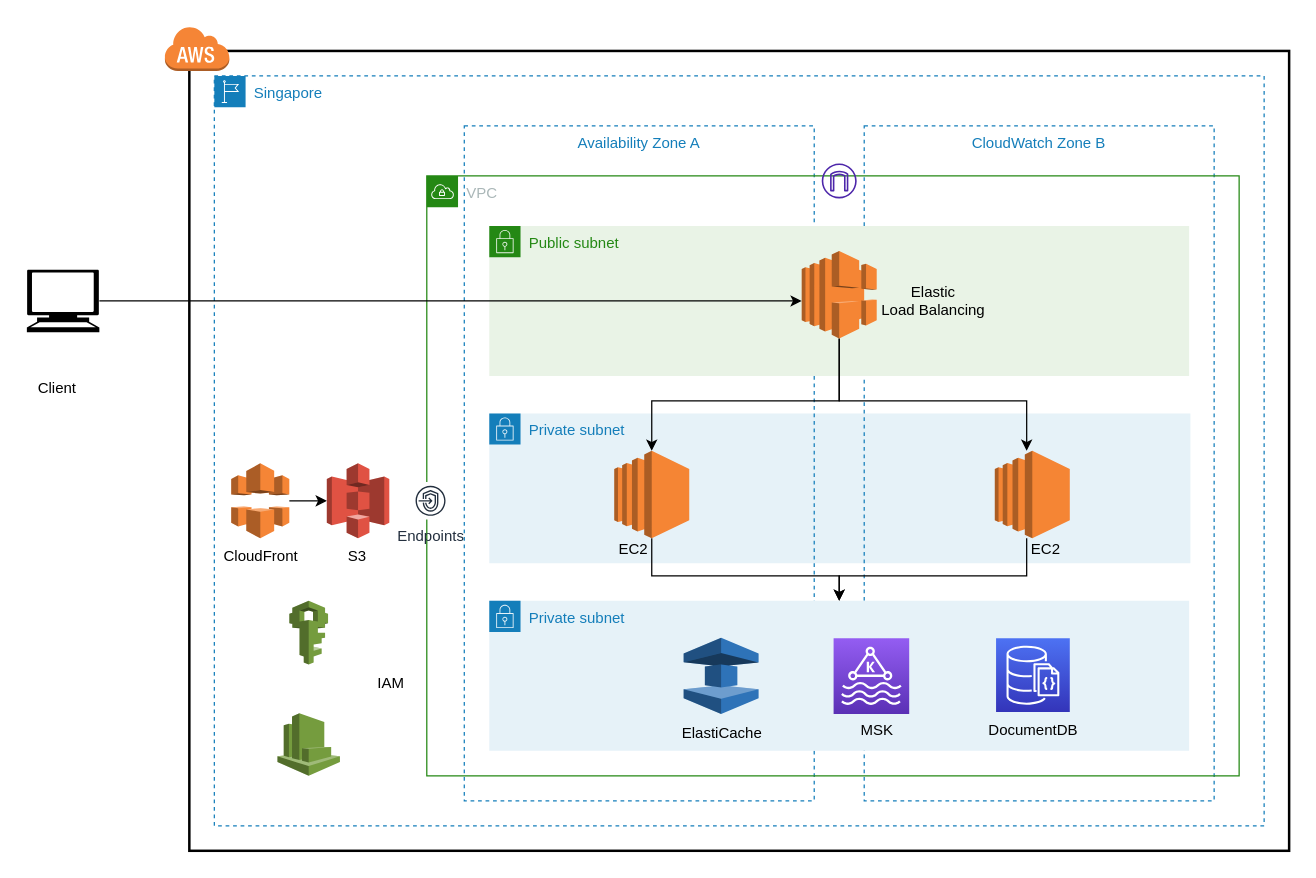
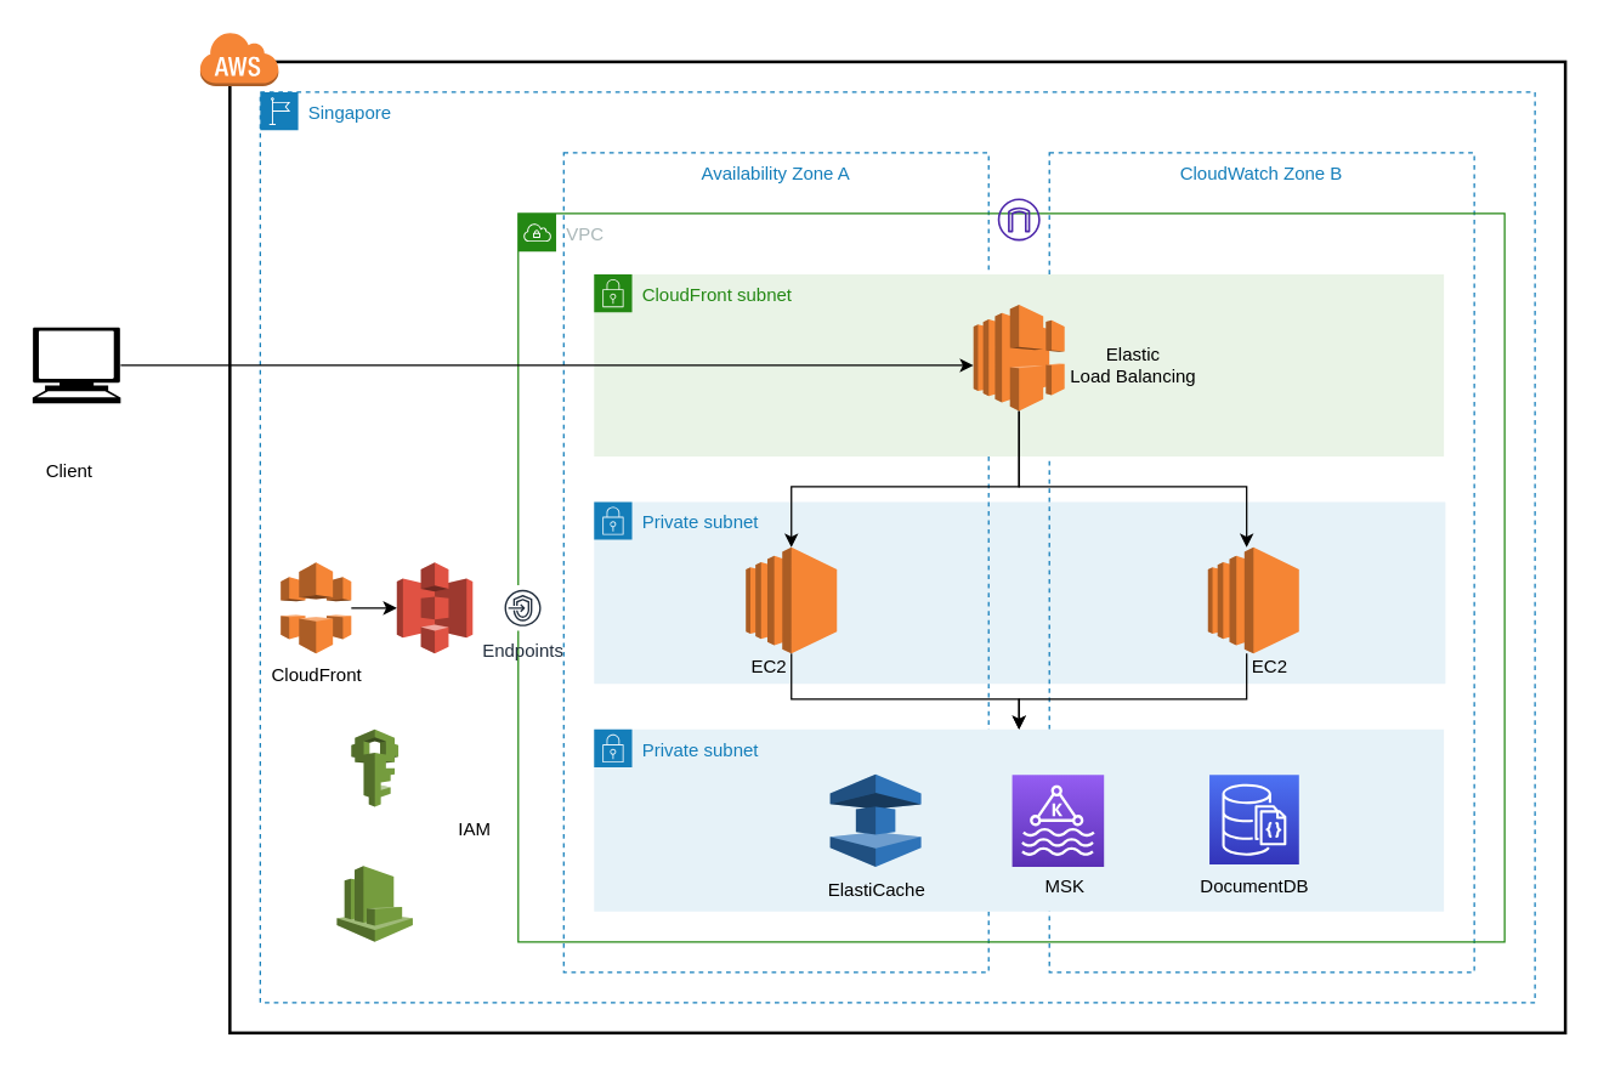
  <mxCell id="0" />
  <mxCell id="1" parent="0" />
  <mxCell id="2" value="Private subnet" style="points=[[0,0],[0.25,0],[0.5,0],[0.75,0],[1,0],[1,0.25],[1,0.5],[1,0.75],[1,1],[0.75,1],[0.5,1],[0.25,1],[0,1],[0,0.75],[0,0.5],[0,0.25]];outlineConnect=0;gradientColor=none;html=1;whiteSpace=wrap;fontSize=12;fontStyle=0;container=1;pointerEvents=0;collapsible=0;recursiveResize=0;shape=mxgraph.aws4.group;grIcon=mxgraph.aws4.group_security_group;grStroke=0;strokeColor=#147EBA;fillColor=#E6F2F8;verticalAlign=top;align=left;spacingLeft=30;fontColor=#147EBA;dashed=0;" vertex="1" parent="1"><mxGeometry x="391" y="330" width="561" height="120" as="geometry" /></mxCell>
  <mxCell id="3" value="Singapore" style="points=[[0,0],[0.25,0],[0.5,0],[0.75,0],[1,0],[1,0.25],[1,0.5],[1,0.75],[1,1],[0.75,1],[0.5,1],[0.25,1],[0,1],[0,0.75],[0,0.5],[0,0.25]];outlineConnect=0;gradientColor=none;html=1;whiteSpace=wrap;fontSize=12;fontStyle=0;container=1;pointerEvents=0;collapsible=0;recursiveResize=0;shape=mxgraph.aws4.group;grIcon=mxgraph.aws4.group_region;strokeColor=#147EBA;fillColor=none;verticalAlign=top;align=left;spacingLeft=30;fontColor=#147EBA;dashed=1;" vertex="1" parent="1"><mxGeometry x="171" y="60" width="840" height="600" as="geometry" /></mxCell>
  <mxCell id="4" value="" style="rounded=0;arcSize=10;dashed=0;fillColor=none;gradientColor=none;strokeWidth=2;" vertex="1" parent="3"><mxGeometry x="-20" y="-20" width="880" height="640" as="geometry" /></mxCell>
  <mxCell id="5" value="CloudWatch Zone B" style="fillColor=none;strokeColor=#147EBA;dashed=1;verticalAlign=top;fontStyle=0;fontColor=#147EBA;whiteSpace=wrap;html=1;" vertex="1" parent="3"><mxGeometry x="520" y="40" width="280" height="540" as="geometry" /></mxCell>
  <mxCell id="6" value="Availability Zone A" style="fillColor=none;strokeColor=#147EBA;dashed=1;verticalAlign=top;fontStyle=0;fontColor=#147EBA;whiteSpace=wrap;html=1;" vertex="1" parent="3"><mxGeometry x="200" y="40" width="280" height="540" as="geometry" /></mxCell>
  <mxCell id="7" value="Private subnet" style="points=[[0,0],[0.25,0],[0.5,0],[0.75,0],[1,0],[1,0.25],[1,0.5],[1,0.75],[1,1],[0.75,1],[0.5,1],[0.25,1],[0,1],[0,0.75],[0,0.5],[0,0.25]];outlineConnect=0;gradientColor=none;html=1;whiteSpace=wrap;fontSize=12;fontStyle=0;container=1;pointerEvents=0;collapsible=0;recursiveResize=0;shape=mxgraph.aws4.group;grIcon=mxgraph.aws4.group_security_group;grStroke=0;strokeColor=#147EBA;fillColor=#E6F2F8;verticalAlign=top;align=left;spacingLeft=30;fontColor=#147EBA;dashed=0;" vertex="1" parent="3"><mxGeometry x="220" y="420" width="560" height="120" as="geometry" /></mxCell>
  <mxCell id="8" value="VPC" style="points=[[0,0],[0.25,0],[0.5,0],[0.75,0],[1,0],[1,0.25],[1,0.5],[1,0.75],[1,1],[0.75,1],[0.5,1],[0.25,1],[0,1],[0,0.75],[0,0.5],[0,0.25]];outlineConnect=0;gradientColor=none;html=1;whiteSpace=wrap;fontSize=12;fontStyle=0;container=1;pointerEvents=0;collapsible=0;recursiveResize=0;shape=mxgraph.aws4.group;grIcon=mxgraph.aws4.group_vpc;strokeColor=#248814;fillColor=none;verticalAlign=top;align=left;spacingLeft=30;fontColor=#AAB7B8;dashed=0;" vertex="1" parent="3"><mxGeometry x="170" y="80" width="650" height="480" as="geometry" /></mxCell>
  <mxCell id="9" value="" style="outlineConnect=0;dashed=0;verticalLabelPosition=bottom;verticalAlign=top;align=center;html=1;shape=mxgraph.aws3.ec2;fillColor=#F58534;gradientColor=none;" vertex="1" parent="8"><mxGeometry x="454.5" y="220" width="60" height="70" as="geometry" /></mxCell>
  <mxCell id="10" value="" style="sketch=0;points=[[0,0,0],[0.25,0,0],[0.5,0,0],[0.75,0,0],[1,0,0],[0,1,0],[0.25,1,0],[0.5,1,0],[0.75,1,0],[1,1,0],[0,0.25,0],[0,0.5,0],[0,0.75,0],[1,0.25,0],[1,0.5,0],[1,0.75,0]];outlineConnect=0;fontColor=#232F3E;gradientColor=#945DF2;gradientDirection=north;fillColor=#5A30B5;strokeColor=#ffffff;dashed=0;verticalLabelPosition=bottom;verticalAlign=top;align=center;html=1;fontSize=12;fontStyle=0;aspect=fixed;shape=mxgraph.aws4.resourceIcon;resIcon=mxgraph.aws4.managed_streaming_for_kafka;" vertex="1" parent="8"><mxGeometry x="325.5" y="370" width="60.5" height="60.5" as="geometry" /></mxCell>
  <mxCell id="11" value="" style="outlineConnect=0;dashed=0;verticalLabelPosition=bottom;verticalAlign=top;align=center;html=1;shape=mxgraph.aws3.elasticache;fillColor=#2E73B8;gradientColor=none;" vertex="1" parent="8"><mxGeometry x="205.5" y="369.5" width="60" height="61" as="geometry" /></mxCell>
  <mxCell id="12" value="" style="sketch=0;points=[[0,0,0],[0.25,0,0],[0.5,0,0],[0.75,0,0],[1,0,0],[0,1,0],[0.25,1,0],[0.5,1,0],[0.75,1,0],[1,1,0],[0,0.25,0],[0,0.5,0],[0,0.75,0],[1,0.25,0],[1,0.5,0],[1,0.75,0]];outlineConnect=0;fontColor=#232F3E;gradientColor=#4D72F3;gradientDirection=north;fillColor=#3334B9;strokeColor=#ffffff;dashed=0;verticalLabelPosition=bottom;verticalAlign=top;align=center;html=1;fontSize=12;fontStyle=0;aspect=fixed;shape=mxgraph.aws4.resourceIcon;resIcon=mxgraph.aws4.documentdb_with_mongodb_compatibility;" vertex="1" parent="8"><mxGeometry x="455.5" y="370" width="59" height="59" as="geometry" /></mxCell>
  <mxCell id="13" value="ElastiCache" style="text;html=1;align=center;verticalAlign=middle;resizable=0;points=[];autosize=1;strokeColor=none;fillColor=none;" vertex="1" parent="8"><mxGeometry x="190.5" y="430.5" width="90" height="30" as="geometry" /></mxCell>
  <mxCell id="14" value="MSK" style="text;html=1;align=center;verticalAlign=middle;resizable=0;points=[];autosize=1;strokeColor=none;fillColor=none;" vertex="1" parent="8"><mxGeometry x="335" y="429" width="50" height="30" as="geometry" /></mxCell>
  <mxCell id="15" value="DocumentDB" style="text;html=1;align=center;verticalAlign=middle;resizable=0;points=[];autosize=1;strokeColor=none;fillColor=none;" vertex="1" parent="8"><mxGeometry x="439.5" y="429" width="90" height="30" as="geometry" /></mxCell>
  <mxCell id="16" style="edgeStyle=orthogonalEdgeStyle;rounded=0;orthogonalLoop=1;jettySize=auto;html=1;" edge="1" parent="3" source="17" target="7"><mxGeometry relative="1" as="geometry"><Array as="points"><mxPoint x="350" y="400" /><mxPoint x="500" y="400" /></Array></mxGeometry></mxCell>
  <mxCell id="17" value="" style="outlineConnect=0;dashed=0;verticalLabelPosition=bottom;verticalAlign=top;align=center;html=1;shape=mxgraph.aws3.ec2;fillColor=#F58534;gradientColor=none;" vertex="1" parent="3"><mxGeometry x="320" y="300" width="60" height="70" as="geometry" /></mxCell>
  <mxCell id="18" value="" style="edgeStyle=orthogonalEdgeStyle;rounded=0;orthogonalLoop=1;jettySize=auto;html=1;" edge="1" parent="3" source="9" target="7"><mxGeometry relative="1" as="geometry"><Array as="points"><mxPoint x="650" y="400" /><mxPoint x="500" y="400" /></Array></mxGeometry></mxCell>
  <mxCell id="19" value="" style="outlineConnect=0;dashed=0;verticalLabelPosition=bottom;verticalAlign=top;align=center;html=1;shape=mxgraph.aws3.cloudwatch;fillColor=#759C3E;gradientColor=none;" vertex="1" parent="3"><mxGeometry x="50.5" y="510" width="50" height="50" as="geometry" /></mxCell>
  <mxCell id="20" value="" style="outlineConnect=0;dashed=0;verticalLabelPosition=bottom;verticalAlign=top;align=center;html=1;shape=mxgraph.aws3.iam;fillColor=#759C3E;gradientColor=none;" vertex="1" parent="3"><mxGeometry x="60" y="420" width="31" height="51" as="geometry" /></mxCell>
  <mxCell id="21" value="" style="outlineConnect=0;dashed=0;verticalLabelPosition=bottom;verticalAlign=top;align=center;html=1;shape=mxgraph.aws3.s3;fillColor=#E05243;gradientColor=none;" vertex="1" parent="3"><mxGeometry x="90" y="310" width="50" height="60" as="geometry" /></mxCell>
  <mxCell id="22" style="edgeStyle=orthogonalEdgeStyle;rounded=0;orthogonalLoop=1;jettySize=auto;html=1;" edge="1" parent="3" source="23" target="21"><mxGeometry relative="1" as="geometry" /></mxCell>
  <mxCell id="23" value="" style="outlineConnect=0;dashed=0;verticalLabelPosition=bottom;verticalAlign=top;align=center;html=1;shape=mxgraph.aws3.cloudfront;fillColor=#F58536;gradientColor=none;" vertex="1" parent="3"><mxGeometry x="13.5" y="310" width="46.5" height="60" as="geometry" /></mxCell>
  <mxCell id="24" value="Endpoints" style="sketch=0;outlineConnect=0;fontColor=#232F3E;gradientColor=none;strokeColor=#232F3E;fillColor=#ffffff;dashed=0;verticalLabelPosition=bottom;verticalAlign=top;align=center;html=1;fontSize=12;fontStyle=0;aspect=fixed;shape=mxgraph.aws4.resourceIcon;resIcon=mxgraph.aws4.endpoints;" vertex="1" parent="3"><mxGeometry x="158" y="325" width="30" height="30" as="geometry" /></mxCell>
  <mxCell id="25" value="CloudFront" style="text;html=1;align=center;verticalAlign=middle;resizable=0;points=[];autosize=1;strokeColor=none;fillColor=none;" vertex="1" parent="3"><mxGeometry x="-3.25" y="370" width="80" height="30" as="geometry" /></mxCell>
- <mxCell id="26" value="S3" style="text;html=1;align=center;verticalAlign=middle;resizable=0;points=[];autosize=1;strokeColor=none;fillColor=none;" vertex="1" parent="3"><mxGeometry x="94" y="370" width="40" height="30" as="geometry" /></mxCell>
  <mxCell id="27" value="IAM" style="text;html=1;align=center;verticalAlign=middle;resizable=0;points=[];autosize=1;strokeColor=none;fillColor=none;" vertex="1" parent="3"><mxGeometry x="120.5" y="471" width="40" height="30" as="geometry" /></mxCell>
  <mxCell id="28" value="" style="sketch=0;outlineConnect=0;fontColor=#232F3E;gradientColor=none;fillColor=#4D27AA;strokeColor=none;dashed=0;verticalLabelPosition=bottom;verticalAlign=top;align=center;html=1;fontSize=12;fontStyle=0;aspect=fixed;pointerEvents=1;shape=mxgraph.aws4.internet_gateway;" vertex="1" parent="3"><mxGeometry x="486" y="70" width="28" height="28" as="geometry" /></mxCell>
  <mxCell id="29" value="EC2" style="text;html=1;align=center;verticalAlign=middle;resizable=0;points=[];autosize=1;strokeColor=none;fillColor=none;" vertex="1" parent="3"><mxGeometry x="310" y="364" width="50" height="30" as="geometry" /></mxCell>
  <mxCell id="30" value="EC2" style="text;html=1;align=center;verticalAlign=middle;resizable=0;points=[];autosize=1;strokeColor=none;fillColor=none;" vertex="1" parent="3"><mxGeometry x="640" y="364" width="50" height="30" as="geometry" /></mxCell>
  <mxCell id="31" value="" style="dashed=0;html=1;shape=mxgraph.aws3.cloud;fillColor=#F58536;gradientColor=none;dashed=0;" vertex="1" parent="1"><mxGeometry x="131" y="20" width="52" height="36" as="geometry" /></mxCell>
  <mxCell id="32" value="" style="shape=mxgraph.signs.tech.computer;html=1;pointerEvents=1;fillColor=#000000;strokeColor=none;verticalLabelPosition=bottom;verticalAlign=top;align=center;" vertex="1" parent="1"><mxGeometry x="21" y="215" width="58" height="50" as="geometry" /></mxCell>
- <mxCell id="33" value="Public subnet" style="points=[[0,0],[0.25,0],[0.5,0],[0.75,0],[1,0],[1,0.25],[1,0.5],[1,0.75],[1,1],[0.75,1],[0.5,1],[0.25,1],[0,1],[0,0.75],[0,0.5],[0,0.25]];outlineConnect=0;gradientColor=none;html=1;whiteSpace=wrap;fontSize=12;fontStyle=0;container=1;pointerEvents=0;collapsible=0;recursiveResize=0;shape=mxgraph.aws4.group;grIcon=mxgraph.aws4.group_security_group;grStroke=0;strokeColor=#248814;fillColor=#E9F3E6;verticalAlign=top;align=left;spacingLeft=30;fontColor=#248814;dashed=0;" vertex="1" parent="1"><mxGeometry x="391" y="180" width="560" height="120" as="geometry" /></mxCell>
+ <mxCell id="33" value="CloudFront subnet" style="points=[[0,0],[0.25,0],[0.5,0],[0.75,0],[1,0],[1,0.25],[1,0.5],[1,0.75],[1,1],[0.75,1],[0.5,1],[0.25,1],[0,1],[0,0.75],[0,0.5],[0,0.25]];outlineConnect=0;gradientColor=none;html=1;whiteSpace=wrap;fontSize=12;fontStyle=0;container=1;pointerEvents=0;collapsible=0;recursiveResize=0;shape=mxgraph.aws4.group;grIcon=mxgraph.aws4.group_security_group;grStroke=0;strokeColor=#248814;fillColor=#E9F3E6;verticalAlign=top;align=left;spacingLeft=30;fontColor=#248814;dashed=0;" vertex="1" parent="1"><mxGeometry x="391" y="180" width="560" height="120" as="geometry" /></mxCell>
  <mxCell id="34" value="Elastic&lt;br&gt;Load Balancing" style="text;html=1;align=center;verticalAlign=middle;resizable=0;points=[];autosize=1;strokeColor=none;fillColor=none;" vertex="1" parent="33"><mxGeometry x="300" y="40" width="110" height="40" as="geometry" /></mxCell>
  <mxCell id="35" style="edgeStyle=orthogonalEdgeStyle;rounded=0;orthogonalLoop=1;jettySize=auto;html=1;exitX=0.5;exitY=1;exitDx=0;exitDy=0;exitPerimeter=0;" edge="1" parent="1" source="37" target="17"><mxGeometry relative="1" as="geometry"><Array as="points"><mxPoint x="671" y="320" /><mxPoint x="521" y="320" /></Array></mxGeometry></mxCell>
  <mxCell id="36" style="edgeStyle=orthogonalEdgeStyle;rounded=0;orthogonalLoop=1;jettySize=auto;html=1;" edge="1" parent="1" source="37" target="9"><mxGeometry relative="1" as="geometry"><Array as="points"><mxPoint x="671" y="320" /><mxPoint x="821" y="320" /></Array></mxGeometry></mxCell>
  <mxCell id="37" value="" style="outlineConnect=0;dashed=0;verticalLabelPosition=bottom;verticalAlign=top;align=center;html=1;shape=mxgraph.aws3.elastic_load_balancing;fillColor=#F58534;gradientColor=none;" vertex="1" parent="1"><mxGeometry x="641" y="200" width="60" height="70" as="geometry" /></mxCell>
  <mxCell id="38" style="edgeStyle=orthogonalEdgeStyle;rounded=0;orthogonalLoop=1;jettySize=auto;html=1;" edge="1" parent="1" source="32" target="37"><mxGeometry relative="1" as="geometry"><Array as="points"><mxPoint x="501" y="240" /><mxPoint x="501" y="240" /></Array></mxGeometry></mxCell>
  <mxCell id="39" value="Client" style="text;html=1;align=center;verticalAlign=middle;resizable=0;points=[];autosize=1;strokeColor=none;fillColor=none;" vertex="1" parent="1"><mxGeometry x="20" y="295" width="50" height="30" as="geometry" /></mxCell>
